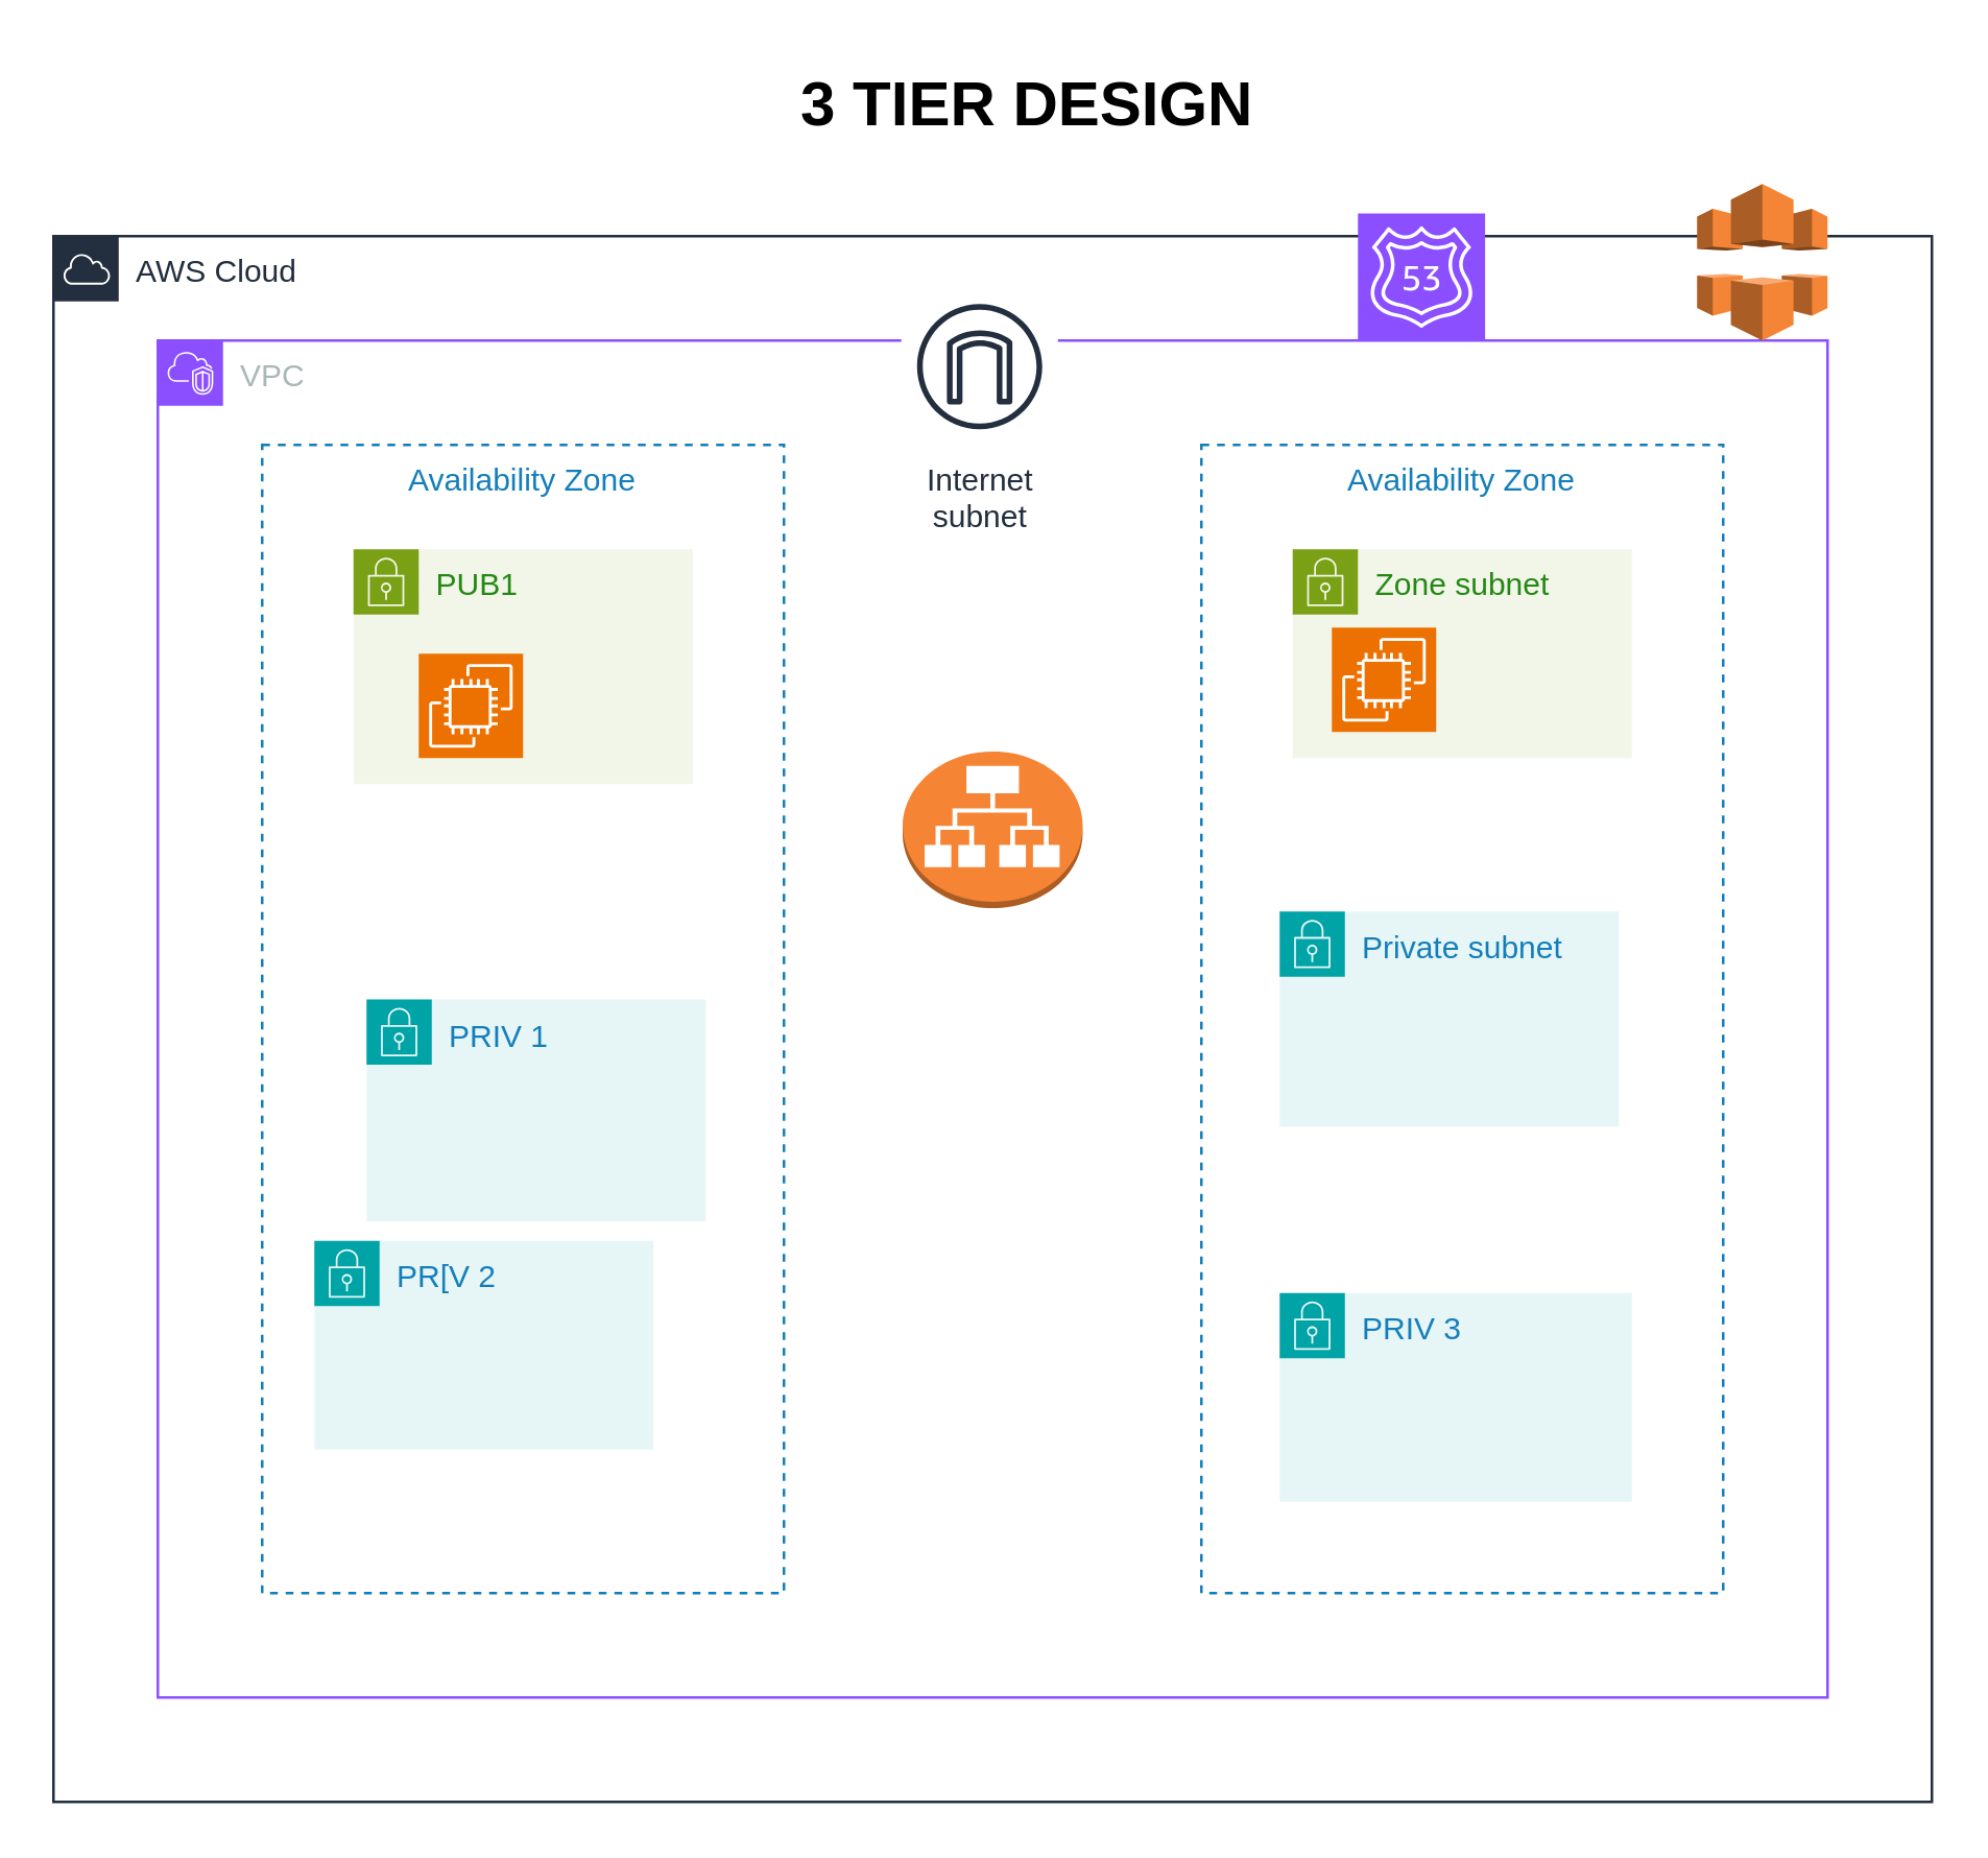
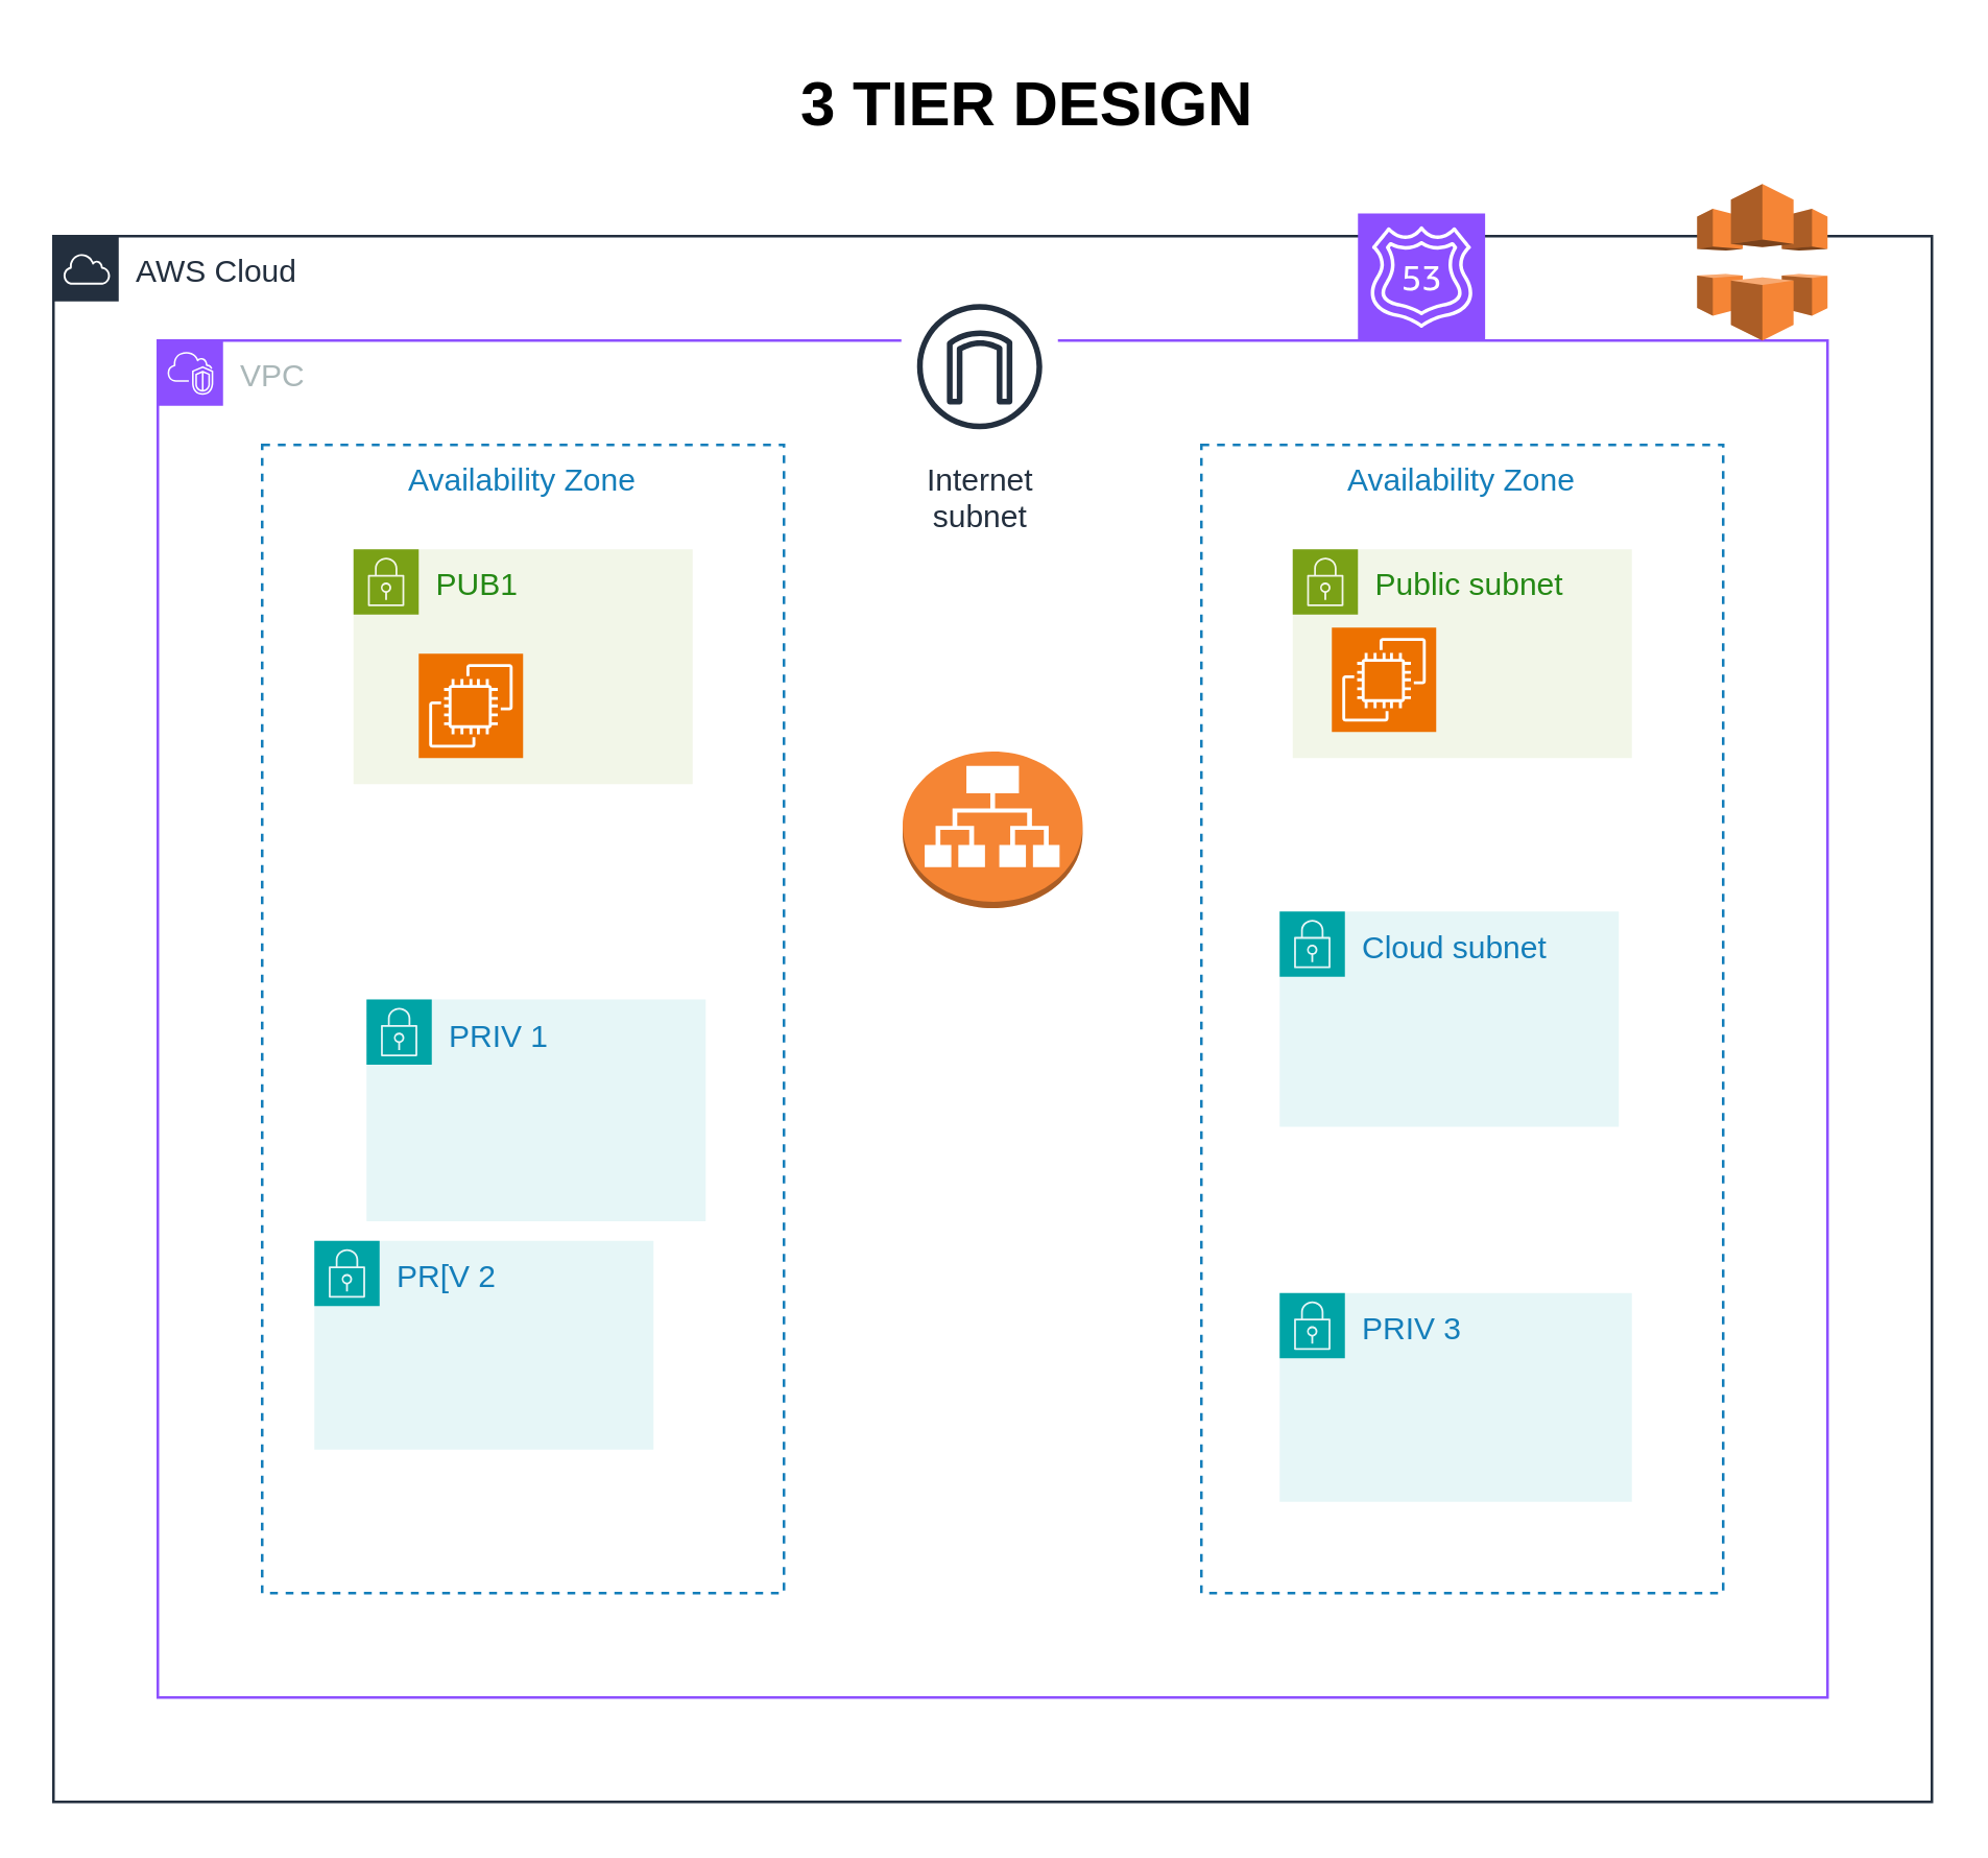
  <mxCell id="0" />
  <mxCell id="1" parent="0" />
  <mxCell id="2" value="3 TIER DESIGN" style="text;strokeColor=none;fillColor=none;html=1;fontSize=24;fontStyle=1;verticalAlign=middle;align=center;rotation=0;" parent="1" vertex="1"><mxGeometry x="330" y="20" width="125" height="40" as="geometry" /></mxCell>
  <mxCell id="3" value="AWS Cloud" style="points=[[0,0],[0.25,0],[0.5,0],[0.75,0],[1,0],[1,0.25],[1,0.5],[1,0.75],[1,1],[0.75,1],[0.5,1],[0.25,1],[0,1],[0,0.75],[0,0.5],[0,0.25]];outlineConnect=0;gradientColor=none;html=1;whiteSpace=wrap;fontSize=12;fontStyle=0;container=1;pointerEvents=0;collapsible=0;recursiveResize=0;shape=mxgraph.aws4.group;grIcon=mxgraph.aws4.group_aws_cloud;strokeColor=#232F3E;fillColor=none;verticalAlign=top;align=left;spacingLeft=30;fontColor=#232F3E;dashed=0;" parent="1" vertex="1"><mxGeometry x="20" y="90" width="720" height="600" as="geometry" /></mxCell>
  <mxCell id="4" value="" style="sketch=0;points=[[0,0,0],[0.25,0,0],[0.5,0,0],[0.75,0,0],[1,0,0],[0,1,0],[0.25,1,0],[0.5,1,0],[0.75,1,0],[1,1,0],[0,0.25,0],[0,0.5,0],[0,0.75,0],[1,0.25,0],[1,0.5,0],[1,0.75,0]];outlineConnect=0;fontColor=#232F3E;fillColor=#8C4FFF;strokeColor=#ffffff;dashed=0;verticalLabelPosition=bottom;verticalAlign=top;align=center;html=1;fontSize=12;fontStyle=0;aspect=fixed;shape=mxgraph.aws4.resourceIcon;resIcon=mxgraph.aws4.route_53;" parent="3" vertex="1"><mxGeometry x="500" y="-8.75" width="48.75" height="48.75" as="geometry" /></mxCell>
  <mxCell id="5" value="VPC" style="points=[[0,0],[0.25,0],[0.5,0],[0.75,0],[1,0],[1,0.25],[1,0.5],[1,0.75],[1,1],[0.75,1],[0.5,1],[0.25,1],[0,1],[0,0.75],[0,0.5],[0,0.25]];outlineConnect=0;gradientColor=none;html=1;whiteSpace=wrap;fontSize=12;fontStyle=0;container=1;pointerEvents=0;collapsible=0;recursiveResize=0;shape=mxgraph.aws4.group;grIcon=mxgraph.aws4.group_vpc2;strokeColor=#8C4FFF;fillColor=none;verticalAlign=top;align=left;spacingLeft=30;fontColor=#AAB7B8;dashed=0;" parent="1" vertex="1"><mxGeometry x="60" y="130" width="640" height="520" as="geometry" /></mxCell>
  <mxCell id="6" value="Availability Zone" style="fillColor=none;strokeColor=#147EBA;dashed=1;verticalAlign=top;fontStyle=0;fontColor=#147EBA;whiteSpace=wrap;html=1;" parent="5" vertex="1"><mxGeometry x="40" y="40" width="200" height="440" as="geometry" /></mxCell>
  <mxCell id="7" value="PUB1" style="points=[[0,0],[0.25,0],[0.5,0],[0.75,0],[1,0],[1,0.25],[1,0.5],[1,0.75],[1,1],[0.75,1],[0.5,1],[0.25,1],[0,1],[0,0.75],[0,0.5],[0,0.25]];outlineConnect=0;gradientColor=none;html=1;whiteSpace=wrap;fontSize=12;fontStyle=0;container=1;pointerEvents=0;collapsible=0;recursiveResize=0;shape=mxgraph.aws4.group;grIcon=mxgraph.aws4.group_security_group;grStroke=0;strokeColor=#7AA116;fillColor=#F2F6E8;verticalAlign=top;align=left;spacingLeft=30;fontColor=#248814;dashed=0;" parent="5" vertex="1"><mxGeometry x="75" y="80" width="130" height="90" as="geometry" /></mxCell>
  <mxCell id="8" value="" style="sketch=0;points=[[0,0,0],[0.25,0,0],[0.5,0,0],[0.75,0,0],[1,0,0],[0,1,0],[0.25,1,0],[0.5,1,0],[0.75,1,0],[1,1,0],[0,0.25,0],[0,0.5,0],[0,0.75,0],[1,0.25,0],[1,0.5,0],[1,0.75,0]];outlineConnect=0;fontColor=#232F3E;fillColor=#ED7100;strokeColor=#ffffff;dashed=0;verticalLabelPosition=bottom;verticalAlign=top;align=center;html=1;fontSize=12;fontStyle=0;aspect=fixed;shape=mxgraph.aws4.resourceIcon;resIcon=mxgraph.aws4.ec2;" parent="5" vertex="1"><mxGeometry x="100" y="120" width="40" height="40" as="geometry" /></mxCell>
  <mxCell id="9" value="PRIV 1" style="points=[[0,0],[0.25,0],[0.5,0],[0.75,0],[1,0],[1,0.25],[1,0.5],[1,0.75],[1,1],[0.75,1],[0.5,1],[0.25,1],[0,1],[0,0.75],[0,0.5],[0,0.25]];outlineConnect=0;gradientColor=none;html=1;whiteSpace=wrap;fontSize=12;fontStyle=0;container=1;pointerEvents=0;collapsible=0;recursiveResize=0;shape=mxgraph.aws4.group;grIcon=mxgraph.aws4.group_security_group;grStroke=0;strokeColor=#00A4A6;fillColor=#E6F6F7;verticalAlign=top;align=left;spacingLeft=30;fontColor=#147EBA;dashed=0;" parent="5" vertex="1"><mxGeometry x="80" y="252.5" width="130" height="85" as="geometry" /></mxCell>
  <mxCell id="10" value="PR[V 2" style="points=[[0,0],[0.25,0],[0.5,0],[0.75,0],[1,0],[1,0.25],[1,0.5],[1,0.75],[1,1],[0.75,1],[0.5,1],[0.25,1],[0,1],[0,0.75],[0,0.5],[0,0.25]];outlineConnect=0;gradientColor=none;html=1;whiteSpace=wrap;fontSize=12;fontStyle=0;container=1;pointerEvents=0;collapsible=0;recursiveResize=0;shape=mxgraph.aws4.group;grIcon=mxgraph.aws4.group_security_group;grStroke=0;strokeColor=#00A4A6;fillColor=#E6F6F7;verticalAlign=top;align=left;spacingLeft=30;fontColor=#147EBA;dashed=0;" parent="5" vertex="1"><mxGeometry x="60" y="345" width="130" height="80" as="geometry" /></mxCell>
- <mxCell id="11" value="Zone subnet" style="points=[[0,0],[0.25,0],[0.5,0],[0.75,0],[1,0],[1,0.25],[1,0.5],[1,0.75],[1,1],[0.75,1],[0.5,1],[0.25,1],[0,1],[0,0.75],[0,0.5],[0,0.25]];outlineConnect=0;gradientColor=none;html=1;whiteSpace=wrap;fontSize=12;fontStyle=0;container=1;pointerEvents=0;collapsible=0;recursiveResize=0;shape=mxgraph.aws4.group;grIcon=mxgraph.aws4.group_security_group;grStroke=0;strokeColor=#7AA116;fillColor=#F2F6E8;verticalAlign=top;align=left;spacingLeft=30;fontColor=#248814;dashed=0;" parent="5" vertex="1"><mxGeometry x="435" y="80" width="130" height="80" as="geometry" /></mxCell>
- <mxCell id="12" value="Private subnet" style="points=[[0,0],[0.25,0],[0.5,0],[0.75,0],[1,0],[1,0.25],[1,0.5],[1,0.75],[1,1],[0.75,1],[0.5,1],[0.25,1],[0,1],[0,0.75],[0,0.5],[0,0.25]];outlineConnect=0;gradientColor=none;html=1;whiteSpace=wrap;fontSize=12;fontStyle=0;container=1;pointerEvents=0;collapsible=0;recursiveResize=0;shape=mxgraph.aws4.group;grIcon=mxgraph.aws4.group_security_group;grStroke=0;strokeColor=#00A4A6;fillColor=#E6F6F7;verticalAlign=top;align=left;spacingLeft=30;fontColor=#147EBA;dashed=0;" parent="5" vertex="1"><mxGeometry x="430" y="218.75" width="130" height="82.5" as="geometry" /></mxCell>
+ <mxCell id="11" value="Public subnet" style="points=[[0,0],[0.25,0],[0.5,0],[0.75,0],[1,0],[1,0.25],[1,0.5],[1,0.75],[1,1],[0.75,1],[0.5,1],[0.25,1],[0,1],[0,0.75],[0,0.5],[0,0.25]];outlineConnect=0;gradientColor=none;html=1;whiteSpace=wrap;fontSize=12;fontStyle=0;container=1;pointerEvents=0;collapsible=0;recursiveResize=0;shape=mxgraph.aws4.group;grIcon=mxgraph.aws4.group_security_group;grStroke=0;strokeColor=#7AA116;fillColor=#F2F6E8;verticalAlign=top;align=left;spacingLeft=30;fontColor=#248814;dashed=0;" parent="5" vertex="1"><mxGeometry x="435" y="80" width="130" height="80" as="geometry" /></mxCell>
+ <mxCell id="12" value="Cloud subnet" style="points=[[0,0],[0.25,0],[0.5,0],[0.75,0],[1,0],[1,0.25],[1,0.5],[1,0.75],[1,1],[0.75,1],[0.5,1],[0.25,1],[0,1],[0,0.75],[0,0.5],[0,0.25]];outlineConnect=0;gradientColor=none;html=1;whiteSpace=wrap;fontSize=12;fontStyle=0;container=1;pointerEvents=0;collapsible=0;recursiveResize=0;shape=mxgraph.aws4.group;grIcon=mxgraph.aws4.group_security_group;grStroke=0;strokeColor=#00A4A6;fillColor=#E6F6F7;verticalAlign=top;align=left;spacingLeft=30;fontColor=#147EBA;dashed=0;" parent="5" vertex="1"><mxGeometry x="430" y="218.75" width="130" height="82.5" as="geometry" /></mxCell>
  <mxCell id="13" value="Availability Zone" style="fillColor=none;strokeColor=#147EBA;dashed=1;verticalAlign=top;fontStyle=0;fontColor=#147EBA;whiteSpace=wrap;html=1;" parent="12" vertex="1"><mxGeometry x="-30" y="-178.75" width="200" height="440" as="geometry" /></mxCell>
  <mxCell id="14" value="" style="sketch=0;points=[[0,0,0],[0.25,0,0],[0.5,0,0],[0.75,0,0],[1,0,0],[0,1,0],[0.25,1,0],[0.5,1,0],[0.75,1,0],[1,1,0],[0,0.25,0],[0,0.5,0],[0,0.75,0],[1,0.25,0],[1,0.5,0],[1,0.75,0]];outlineConnect=0;fontColor=#232F3E;fillColor=#ED7100;strokeColor=#ffffff;dashed=0;verticalLabelPosition=bottom;verticalAlign=top;align=center;html=1;fontSize=12;fontStyle=0;aspect=fixed;shape=mxgraph.aws4.resourceIcon;resIcon=mxgraph.aws4.ec2;" parent="12" vertex="1"><mxGeometry x="20" y="-108.75" width="40" height="40" as="geometry" /></mxCell>
  <mxCell id="15" value="Internet&#10;subnet" style="sketch=0;outlineConnect=0;fontColor=#232F3E;gradientColor=none;strokeColor=#232F3E;fillColor=#ffffff;dashed=0;verticalLabelPosition=bottom;verticalAlign=top;align=center;html=1;fontSize=12;fontStyle=0;aspect=fixed;shape=mxgraph.aws4.resourceIcon;resIcon=mxgraph.aws4.internet_gateway;" parent="5" vertex="1"><mxGeometry x="285" y="-20" width="60" height="60" as="geometry" /></mxCell>
  <mxCell id="16" value="" style="outlineConnect=0;dashed=0;verticalLabelPosition=bottom;verticalAlign=top;align=center;html=1;shape=mxgraph.aws3.application_load_balancer;fillColor=#F58534;gradientColor=none;" parent="5" vertex="1"><mxGeometry x="285.5" y="157.5" width="69" height="60" as="geometry" /></mxCell>
  <mxCell id="17" value="PRIV 3" style="points=[[0,0],[0.25,0],[0.5,0],[0.75,0],[1,0],[1,0.25],[1,0.5],[1,0.75],[1,1],[0.75,1],[0.5,1],[0.25,1],[0,1],[0,0.75],[0,0.5],[0,0.25]];outlineConnect=0;gradientColor=none;html=1;whiteSpace=wrap;fontSize=12;fontStyle=0;container=1;pointerEvents=0;collapsible=0;recursiveResize=0;shape=mxgraph.aws4.group;grIcon=mxgraph.aws4.group_security_group;grStroke=0;strokeColor=#00A4A6;fillColor=#E6F6F7;verticalAlign=top;align=left;spacingLeft=30;fontColor=#147EBA;dashed=0;" parent="1" vertex="1"><mxGeometry x="490" y="495" width="135" height="80" as="geometry" /></mxCell>
  <mxCell id="18" value="" style="outlineConnect=0;dashed=0;verticalLabelPosition=bottom;verticalAlign=top;align=center;html=1;shape=mxgraph.aws3.cloudfront;fillColor=#F58536;gradientColor=none;" parent="1" vertex="1"><mxGeometry x="650" y="70" width="50" height="60" as="geometry" /></mxCell>
